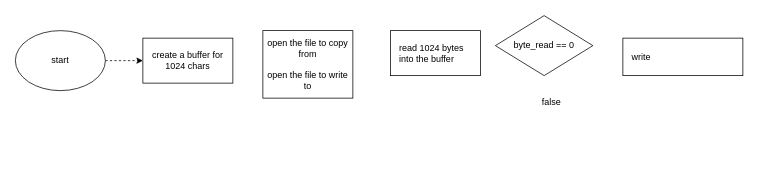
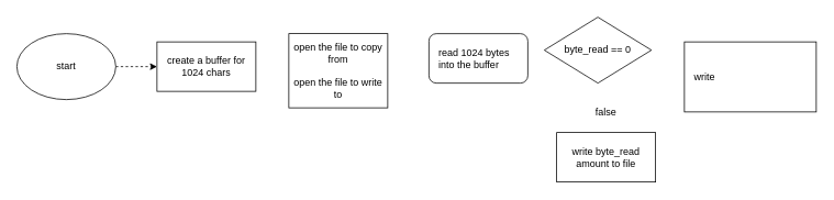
  <mxCell id="0" />
  <mxCell id="1" parent="0" />
  <mxCell id="2" value="" style="edgeStyle=orthogonalEdgeStyle;rounded=0;orthogonalLoop=1;jettySize=auto;html=1;dashed=1;" edge="1" parent="1" source="3" target="4"><mxGeometry relative="1" as="geometry" /></mxCell>
  <mxCell id="3" value="start" style="ellipse;whiteSpace=wrap;html=1;" vertex="1" parent="1"><mxGeometry x="20" y="40" width="120" height="80" as="geometry" /></mxCell>
  <mxCell id="4" value="create a buffer for 1024 chars" style="whiteSpace=wrap;html=1;align=center;spacingLeft=0;spacingRight=0;" vertex="1" parent="1"><mxGeometry x="190" y="50" width="120" height="60" as="geometry" /></mxCell>
- <mxCell id="5" value="read 1024 bytes into the buffer" style="whiteSpace=wrap;html=1;align=left;spacingLeft=10;spacingRight=10;" vertex="1" parent="1"><mxGeometry x="520" y="40" width="120" height="60" as="geometry" /></mxCell>
+ <mxCell id="5" value="read 1024 bytes into the buffer" style="whiteSpace=wrap;html=1;align=left;spacingLeft=10;spacingRight=10;rounded=1;" vertex="1" parent="1"><mxGeometry x="520" y="40" width="120" height="60" as="geometry" /></mxCell>
  <mxCell id="6" value="open the file to copy from&lt;br&gt;&lt;br&gt;open the file to write to" style="whiteSpace=wrap;html=1;align=center;spacingLeft=0;spacingRight=0;" vertex="1" parent="1"><mxGeometry x="350" y="40" width="120" height="90" as="geometry" /></mxCell>
- <mxCell id="8" value="write&amp;nbsp;" style="whiteSpace=wrap;html=1;align=left;spacingLeft=10;spacingRight=10;" vertex="1" parent="1"><mxGeometry x="830" y="50" width="160" height="50" as="geometry" /></mxCell>
+ <mxCell id="7" value="write byte_read amount to file" style="whiteSpace=wrap;html=1;spacingLeft=10;spacingRight=10;" vertex="1" parent="1"><mxGeometry x="675" y="160" width="120" height="60" as="geometry" /></mxCell>
+ <mxCell id="8" value="write&amp;nbsp;" style="whiteSpace=wrap;html=1;align=left;spacingLeft=10;spacingRight=10;" vertex="1" parent="1"><mxGeometry x="830" y="50" width="160" height="85" as="geometry" /></mxCell>
  <mxCell id="9" value="byte_read == 0" style="rhombus;whiteSpace=wrap;html=1;" vertex="1" parent="1"><mxGeometry x="660" y="20" width="130" height="80" as="geometry" /></mxCell>
  <mxCell id="10" value="false" style="text;html=1;strokeColor=none;fillColor=none;align=center;verticalAlign=middle;whiteSpace=wrap;rounded=0;" vertex="1" parent="1"><mxGeometry x="705" y="120" width="60" height="30" as="geometry" /></mxCell>
